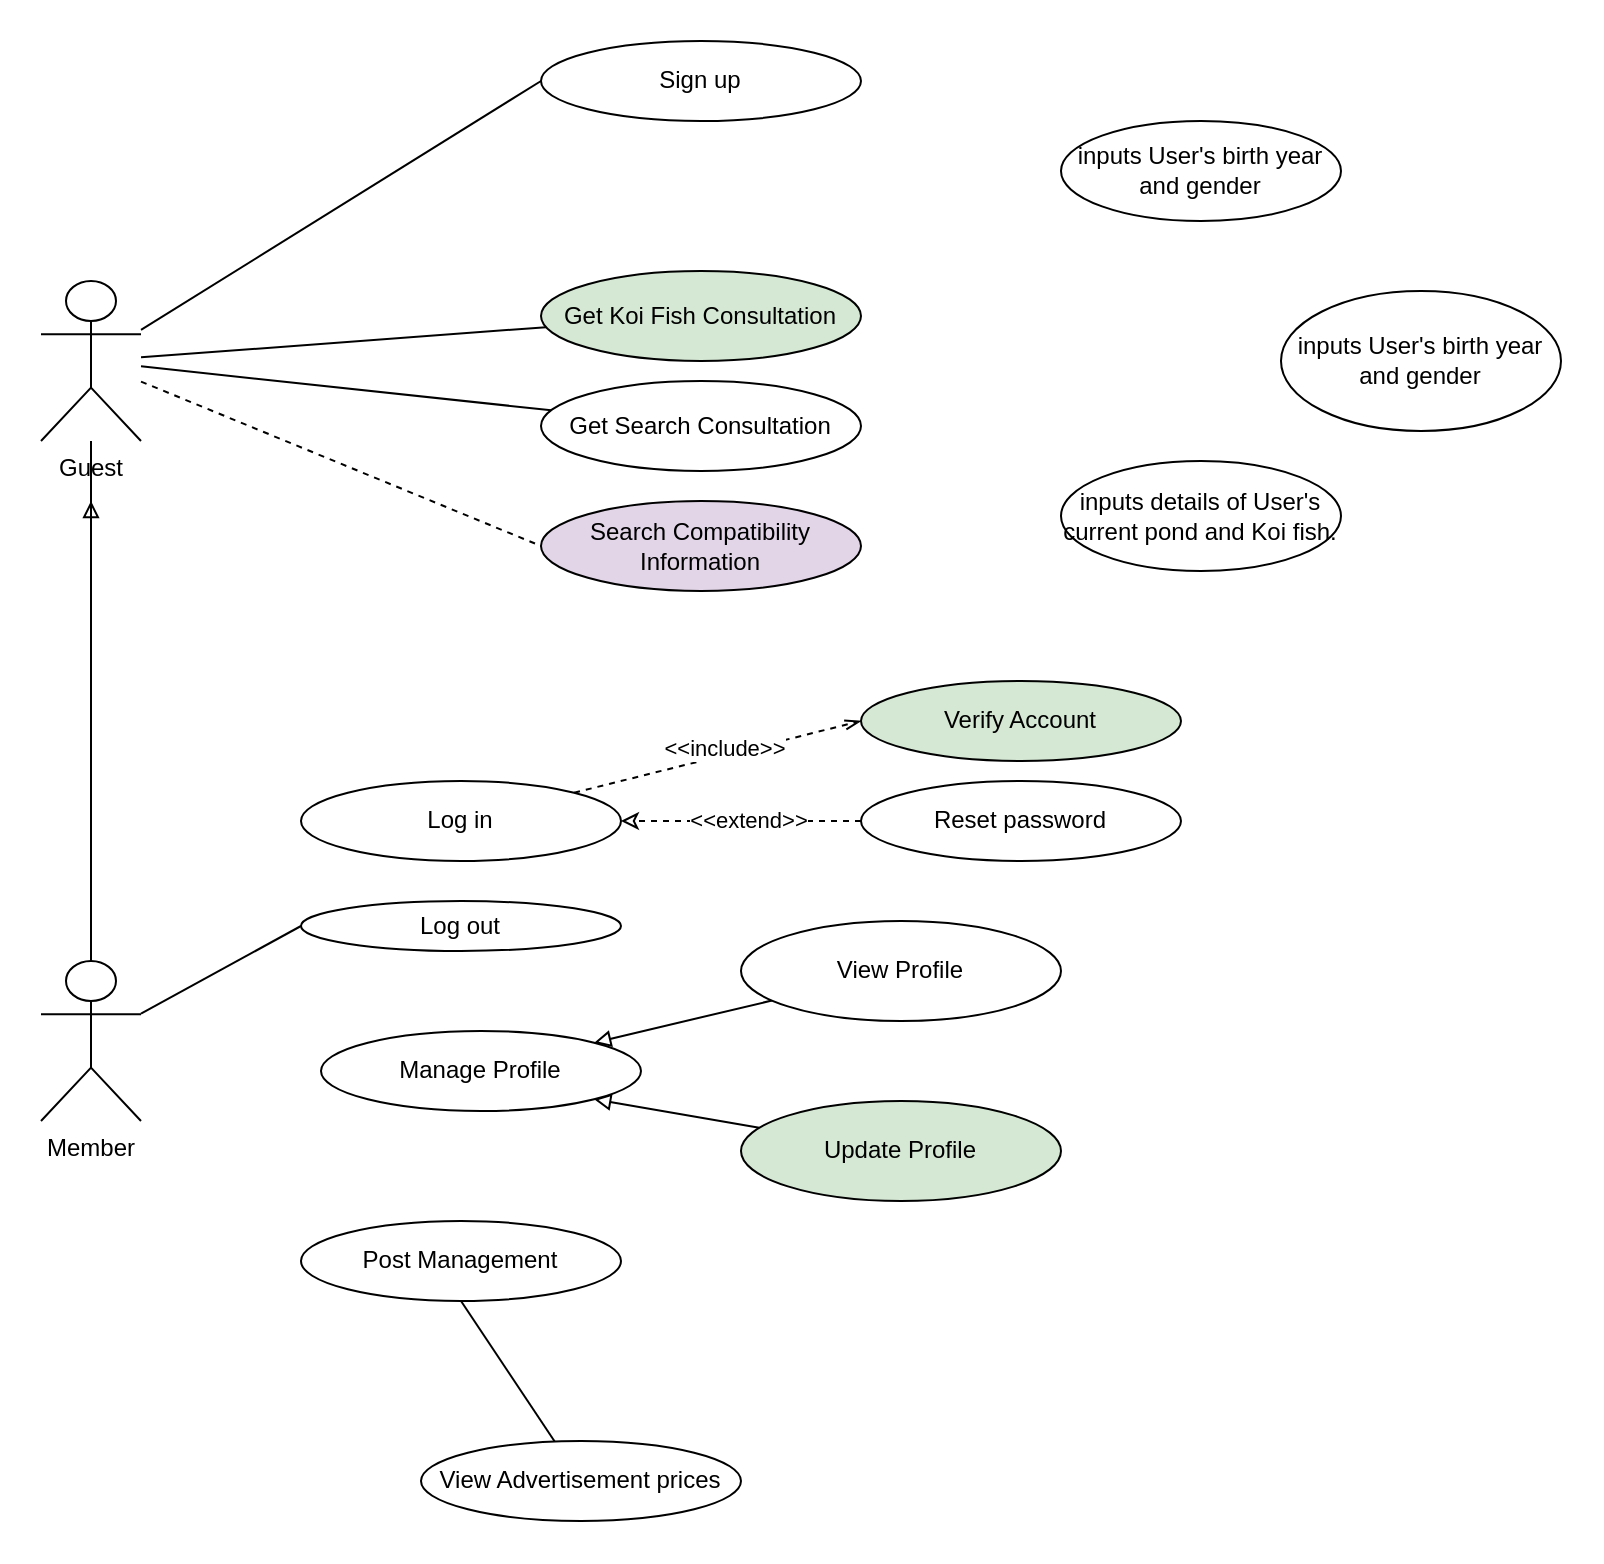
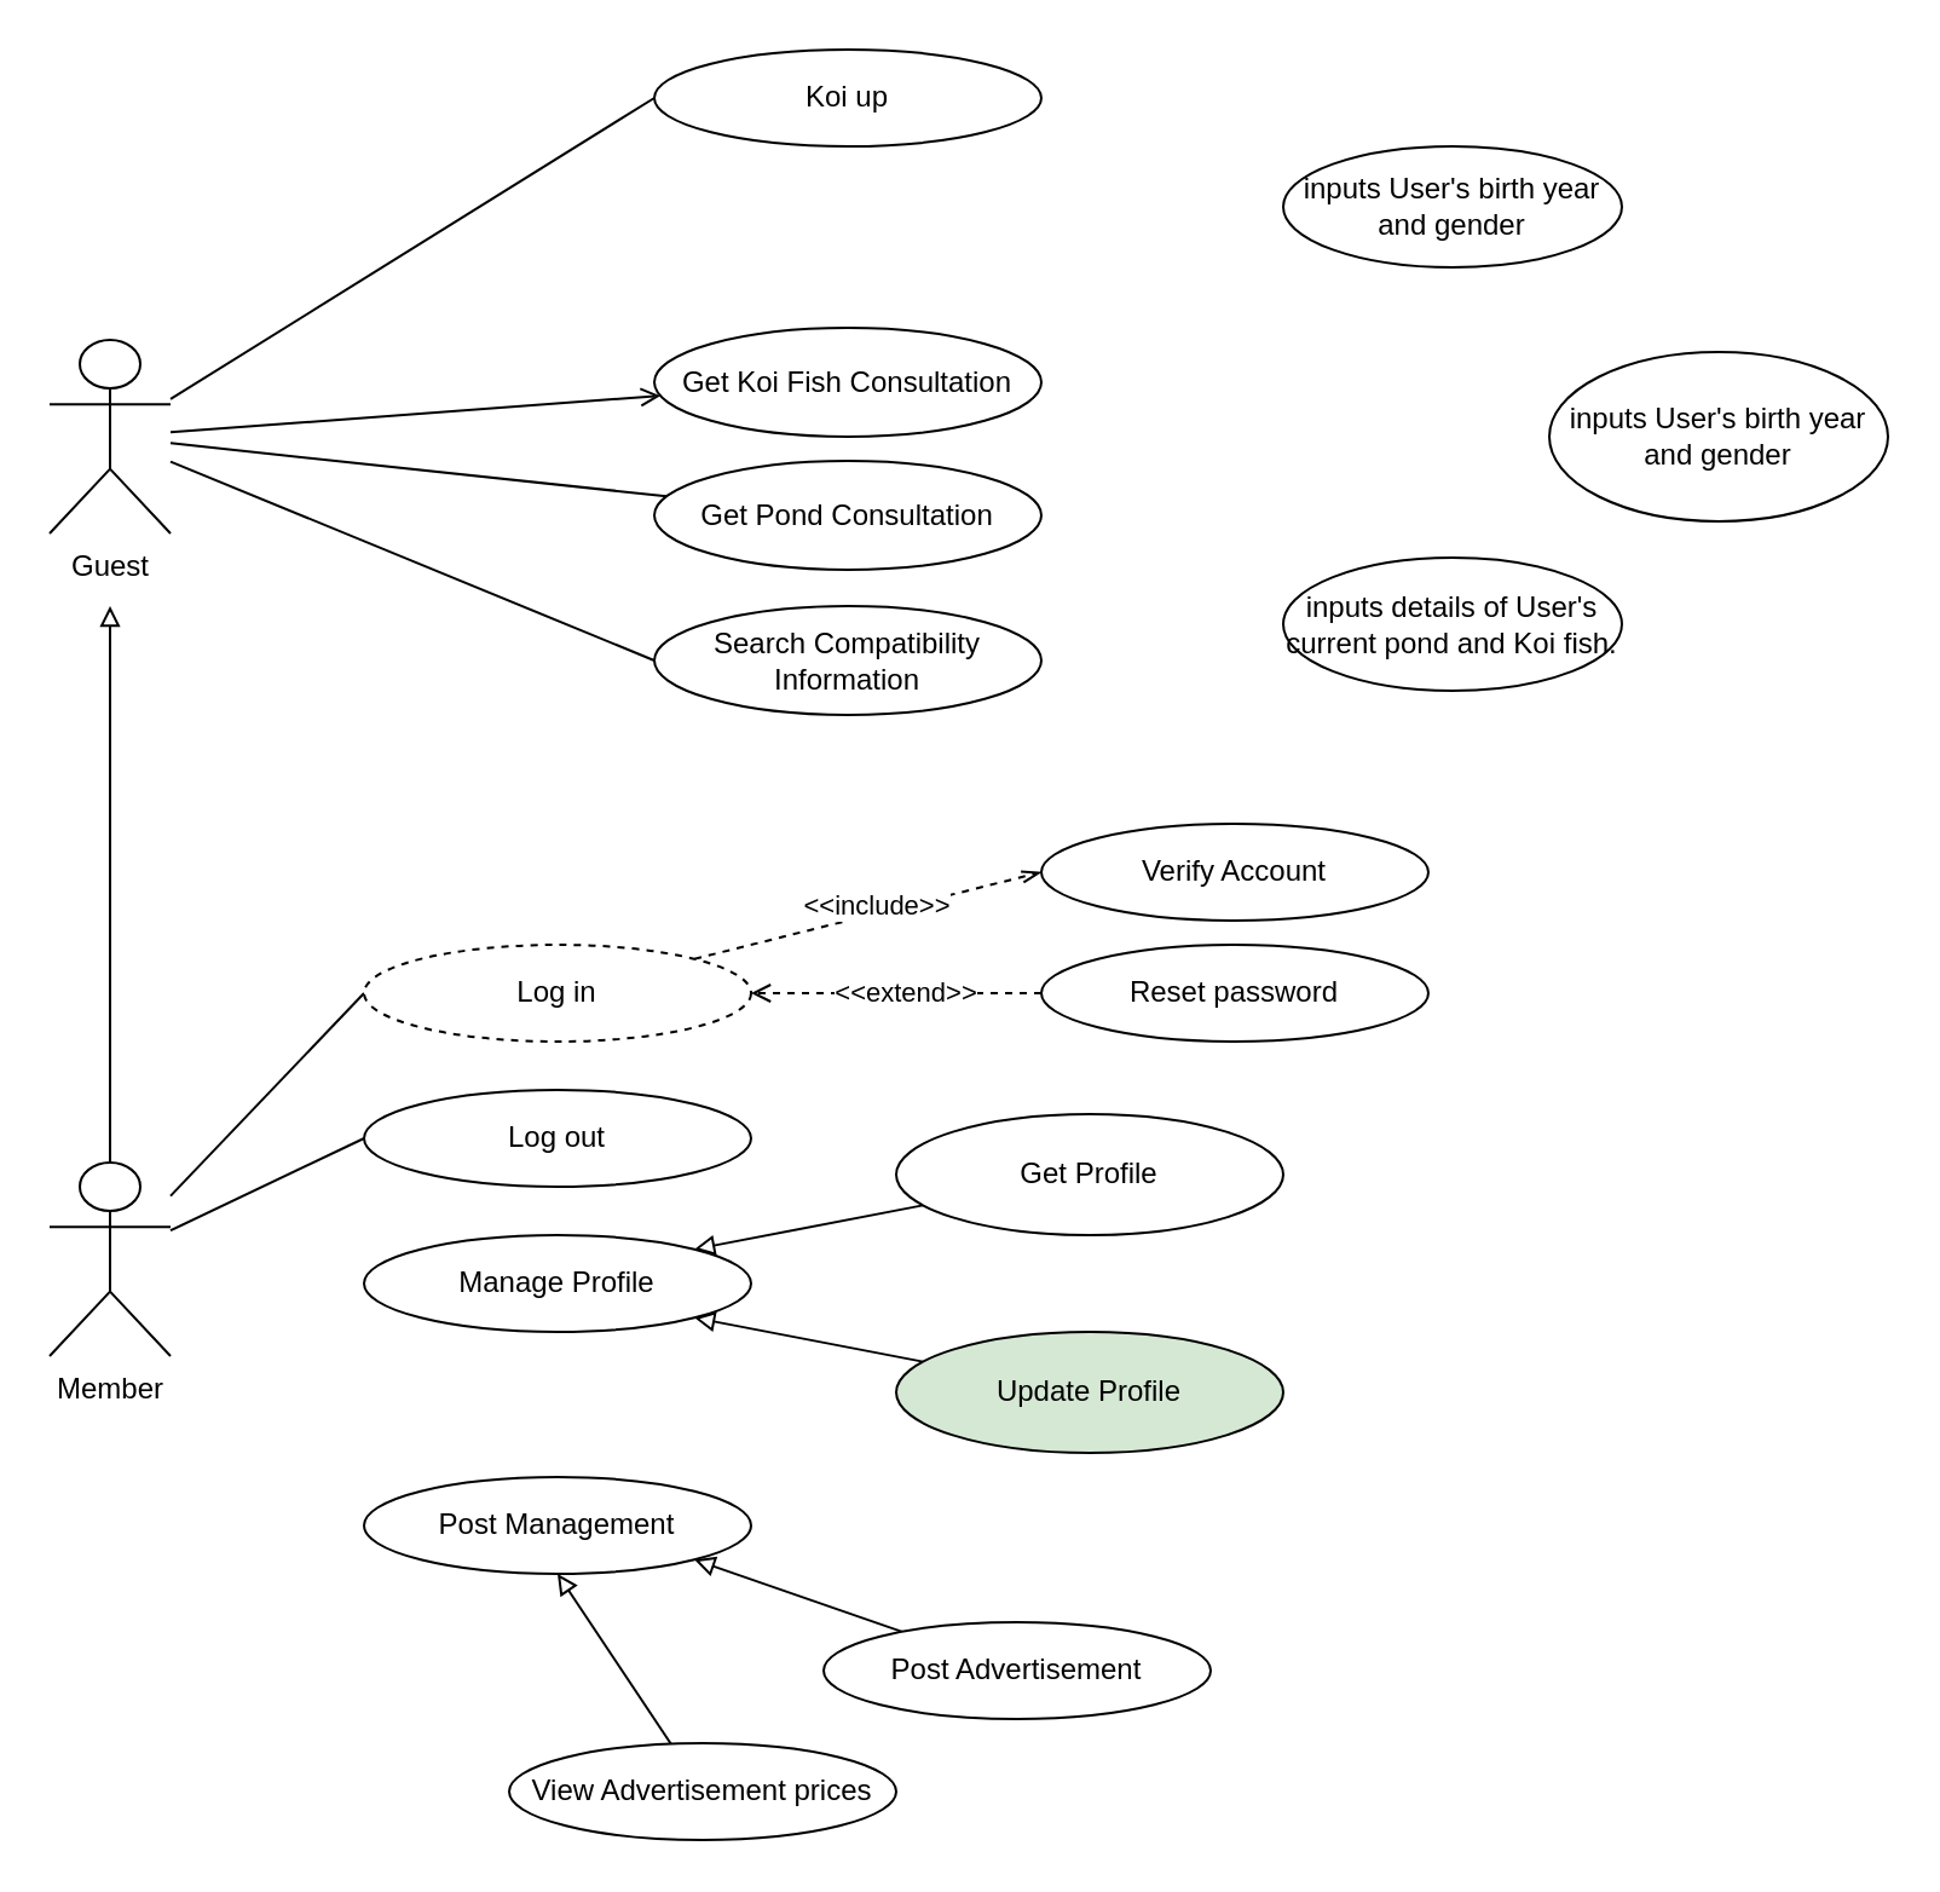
  <mxCell id="0" />
  <mxCell id="1" parent="0" />
  <mxCell id="2" style="rounded=0;orthogonalLoop=1;jettySize=auto;html=1;entryX=0;entryY=0.5;entryDx=0;entryDy=0;endArrow=none;endFill=0;" edge="1" parent="1" source="6" target="11"><mxGeometry relative="1" as="geometry" /></mxCell>
- <mxCell id="3" style="rounded=0;orthogonalLoop=1;jettySize=auto;html=1;endArrow=none;endFill=0;" edge="1" parent="1" source="6" target="12"><mxGeometry relative="1" as="geometry" /></mxCell>
+ <mxCell id="3" style="rounded=0;orthogonalLoop=1;jettySize=auto;html=1;endArrow=open;endFill=0;" edge="1" parent="1" source="6" target="12"><mxGeometry relative="1" as="geometry" /></mxCell>
  <mxCell id="4" style="rounded=0;orthogonalLoop=1;jettySize=auto;html=1;endArrow=none;endFill=0;" edge="1" parent="1" source="6" target="26"><mxGeometry relative="1" as="geometry" /></mxCell>
- <mxCell id="5" style="rounded=0;orthogonalLoop=1;jettySize=auto;html=1;entryX=0;entryY=0.5;entryDx=0;entryDy=0;endArrow=none;endFill=0;dashed=1;" edge="1" parent="1" source="6" target="27"><mxGeometry relative="1" as="geometry" /></mxCell>
+ <mxCell id="5" style="rounded=0;orthogonalLoop=1;jettySize=auto;html=1;entryX=0;entryY=0.5;entryDx=0;entryDy=0;endArrow=none;endFill=0;" edge="1" parent="1" source="6" target="27"><mxGeometry relative="1" as="geometry" /></mxCell>
  <mxCell id="6" value="Guest" style="shape=umlActor;verticalLabelPosition=bottom;verticalAlign=top;html=1;outlineConnect=0;horizontal=1;" vertex="1" parent="1"><mxGeometry x="20" y="140" width="50" height="80" as="geometry" /></mxCell>
  <mxCell id="7" style="rounded=0;orthogonalLoop=1;jettySize=auto;html=1;entryX=0;entryY=0.5;entryDx=0;entryDy=0;endArrow=none;endFill=0;" edge="1" parent="1" source="10" target="13"><mxGeometry relative="1" as="geometry" /></mxCell>
- <mxCell id="8" style="rounded=0;orthogonalLoop=1;jettySize=auto;html=1;endArrow=none;endFill=0;" edge="1" parent="1" source="10" target="6"><mxGeometry relative="1" as="geometry" /></mxCell>
+ <mxCell id="8" style="rounded=0;orthogonalLoop=1;jettySize=auto;html=1;entryX=0;entryY=0.5;entryDx=0;entryDy=0;endArrow=none;endFill=0;" edge="1" parent="1" source="10" target="21"><mxGeometry relative="1" as="geometry" /></mxCell>
  <mxCell id="9" style="edgeStyle=orthogonalEdgeStyle;rounded=0;orthogonalLoop=1;jettySize=auto;html=1;endArrow=block;endFill=0;" edge="1" parent="1" source="10"><mxGeometry relative="1" as="geometry"><mxPoint x="45" y="250" as="targetPoint" /><Array as="points"><mxPoint x="45" y="260" /></Array></mxGeometry></mxCell>
  <mxCell id="10" value="Member" style="shape=umlActor;verticalLabelPosition=bottom;verticalAlign=top;html=1;outlineConnect=0;" vertex="1" parent="1"><mxGeometry x="20" y="480" width="50" height="80" as="geometry" /></mxCell>
- <mxCell id="11" value="Sign up" style="ellipse;whiteSpace=wrap;html=1;" vertex="1" parent="1"><mxGeometry x="270" y="20" width="160" height="40" as="geometry" /></mxCell>
- <mxCell id="12" value="Get Koi Fish Consultation" style="ellipse;whiteSpace=wrap;html=1;fillColor=#d5e8d4;" vertex="1" parent="1"><mxGeometry x="270" y="135" width="160" height="45" as="geometry" /></mxCell>
- <mxCell id="13" value="Log out" style="ellipse;whiteSpace=wrap;html=1;" vertex="1" parent="1"><mxGeometry x="150" y="450" width="160" height="25" as="geometry" /></mxCell>
- <mxCell id="14" value="Manage Profile" style="ellipse;whiteSpace=wrap;html=1;" vertex="1" parent="1"><mxGeometry x="160" y="515" width="160" height="40" as="geometry" /></mxCell>
+ <mxCell id="11" value="Koi up" style="ellipse;whiteSpace=wrap;html=1;" vertex="1" parent="1"><mxGeometry x="270" y="20" width="160" height="40" as="geometry" /></mxCell>
+ <mxCell id="12" value="Get Koi Fish Consultation" style="ellipse;whiteSpace=wrap;html=1;" vertex="1" parent="1"><mxGeometry x="270" y="135" width="160" height="45" as="geometry" /></mxCell>
+ <mxCell id="13" value="Log out" style="ellipse;whiteSpace=wrap;html=1;" vertex="1" parent="1"><mxGeometry x="150" y="450" width="160" height="40" as="geometry" /></mxCell>
+ <mxCell id="14" value="Manage Profile" style="ellipse;whiteSpace=wrap;html=1;" vertex="1" parent="1"><mxGeometry x="150" y="510" width="160" height="40" as="geometry" /></mxCell>
  <mxCell id="15" style="rounded=0;orthogonalLoop=1;jettySize=auto;html=1;entryX=1;entryY=1;entryDx=0;entryDy=0;endArrow=block;endFill=0;" edge="1" parent="1" source="16" target="14"><mxGeometry relative="1" as="geometry" /></mxCell>
  <mxCell id="16" value="Update Profile" style="ellipse;whiteSpace=wrap;html=1;fillColor=#d5e8d4;" vertex="1" parent="1"><mxGeometry x="370" y="550" width="160" height="50" as="geometry" /></mxCell>
  <mxCell id="17" style="rounded=0;orthogonalLoop=1;jettySize=auto;html=1;entryX=1;entryY=0;entryDx=0;entryDy=0;endArrow=block;endFill=0;" edge="1" parent="1" source="18" target="14"><mxGeometry relative="1" as="geometry" /></mxCell>
- <mxCell id="18" value="View Profile" style="ellipse;whiteSpace=wrap;html=1;" vertex="1" parent="1"><mxGeometry x="370" y="460" width="160" height="50" as="geometry" /></mxCell>
+ <mxCell id="18" value="Get Profile" style="ellipse;whiteSpace=wrap;html=1;" vertex="1" parent="1"><mxGeometry x="370" y="460" width="160" height="50" as="geometry" /></mxCell>
  <mxCell id="19" style="rounded=0;orthogonalLoop=1;jettySize=auto;html=1;dashed=1;endArrow=openThin;endFill=0;" edge="1" parent="1" source="21"><mxGeometry relative="1" as="geometry"><mxPoint x="430" y="360" as="targetPoint" /></mxGeometry></mxCell>
  <mxCell id="20" value="&amp;lt;&amp;lt;include&amp;gt;&amp;gt;" style="edgeLabel;html=1;align=center;verticalAlign=middle;resizable=0;points=[];" vertex="1" connectable="0" parent="19"><mxGeometry x="0.05" y="4" relative="1" as="geometry"><mxPoint as="offset" /></mxGeometry></mxCell>
- <mxCell id="21" value="Log in" style="ellipse;whiteSpace=wrap;html=1;" vertex="1" parent="1"><mxGeometry x="150" y="390" width="160" height="40" as="geometry" /></mxCell>
- <mxCell id="22" value="Verify Account" style="ellipse;whiteSpace=wrap;html=1;fillColor=#d5e8d4;" vertex="1" parent="1"><mxGeometry x="430" y="340" width="160" height="40" as="geometry" /></mxCell>
- <mxCell id="23" style="edgeStyle=orthogonalEdgeStyle;rounded=0;orthogonalLoop=1;jettySize=auto;html=1;dashed=1;endArrow=classic;endFill=0;" edge="1" parent="1" source="25" target="21"><mxGeometry relative="1" as="geometry" /></mxCell>
+ <mxCell id="21" value="Log in" style="ellipse;whiteSpace=wrap;html=1;dashed=1;" vertex="1" parent="1"><mxGeometry x="150" y="390" width="160" height="40" as="geometry" /></mxCell>
+ <mxCell id="22" value="Verify Account" style="ellipse;whiteSpace=wrap;html=1;" vertex="1" parent="1"><mxGeometry x="430" y="340" width="160" height="40" as="geometry" /></mxCell>
+ <mxCell id="23" style="edgeStyle=orthogonalEdgeStyle;rounded=0;orthogonalLoop=1;jettySize=auto;html=1;dashed=1;endArrow=open;endFill=0;" edge="1" parent="1" source="25" target="21"><mxGeometry relative="1" as="geometry" /></mxCell>
  <mxCell id="24" value="&amp;lt;&amp;lt;extend&amp;gt;&amp;gt;" style="edgeLabel;html=1;align=center;verticalAlign=middle;resizable=0;points=[];" vertex="1" connectable="0" parent="23"><mxGeometry x="-0.05" y="-1" relative="1" as="geometry"><mxPoint as="offset" /></mxGeometry></mxCell>
  <mxCell id="25" value="Reset password" style="ellipse;whiteSpace=wrap;html=1;" vertex="1" parent="1"><mxGeometry x="430" y="390" width="160" height="40" as="geometry" /></mxCell>
- <mxCell id="26" value="Get Search Consultation" style="ellipse;whiteSpace=wrap;html=1;" vertex="1" parent="1"><mxGeometry x="270" y="190" width="160" height="45" as="geometry" /></mxCell>
- <mxCell id="27" value="Search Compatibility Information" style="ellipse;whiteSpace=wrap;html=1;fillColor=#e1d5e7;" vertex="1" parent="1"><mxGeometry x="270" y="250" width="160" height="45" as="geometry" /></mxCell>
+ <mxCell id="26" value="Get Pond Consultation" style="ellipse;whiteSpace=wrap;html=1;" vertex="1" parent="1"><mxGeometry x="270" y="190" width="160" height="45" as="geometry" /></mxCell>
+ <mxCell id="27" value="Search Compatibility Information" style="ellipse;whiteSpace=wrap;html=1;" vertex="1" parent="1"><mxGeometry x="270" y="250" width="160" height="45" as="geometry" /></mxCell>
  <mxCell id="28" value="Post Management" style="ellipse;whiteSpace=wrap;html=1;" vertex="1" parent="1"><mxGeometry x="150" y="610" width="160" height="40" as="geometry" /></mxCell>
- <mxCell id="31" style="rounded=0;orthogonalLoop=1;jettySize=auto;html=1;entryX=0.5;entryY=1;entryDx=0;entryDy=0;endArrow=none;endFill=0;" edge="1" parent="1" source="32" target="28"><mxGeometry relative="1" as="geometry" /></mxCell>
+ <mxCell id="29" style="rounded=0;orthogonalLoop=1;jettySize=auto;html=1;entryX=1;entryY=1;entryDx=0;entryDy=0;endArrow=block;endFill=0;" edge="1" parent="1" source="30" target="28"><mxGeometry relative="1" as="geometry" /></mxCell>
+ <mxCell id="30" value="Post Advertisement" style="ellipse;whiteSpace=wrap;html=1;" vertex="1" parent="1"><mxGeometry x="340" y="670" width="160" height="40" as="geometry" /></mxCell>
+ <mxCell id="31" style="rounded=0;orthogonalLoop=1;jettySize=auto;html=1;entryX=0.5;entryY=1;entryDx=0;entryDy=0;endArrow=block;endFill=0;" edge="1" parent="1" source="32" target="28"><mxGeometry relative="1" as="geometry" /></mxCell>
  <mxCell id="32" value="View Advertisement&amp;nbsp;prices" style="ellipse;whiteSpace=wrap;html=1;" vertex="1" parent="1"><mxGeometry x="210" y="720" width="160" height="40" as="geometry" /></mxCell>
  <mxCell id="33" value=" inputs User's birth year and gender" style="ellipse;whiteSpace=wrap;html=1;" vertex="1" parent="1"><mxGeometry x="530" y="60" width="140" height="50" as="geometry" /></mxCell>
  <mxCell id="34" value="inputs User's birth year and gender" style="ellipse;whiteSpace=wrap;html=1;" vertex="1" parent="1"><mxGeometry x="640" y="145" width="140" height="70" as="geometry" /></mxCell>
  <mxCell id="35" value="inputs details of User's current pond and Koi fish." style="ellipse;whiteSpace=wrap;html=1;" vertex="1" parent="1"><mxGeometry x="530" y="230" width="140" height="55" as="geometry" /></mxCell>
